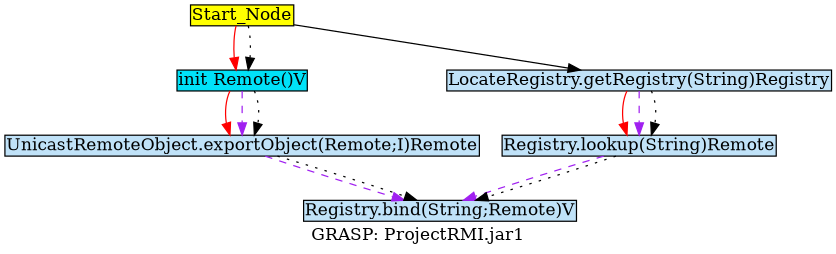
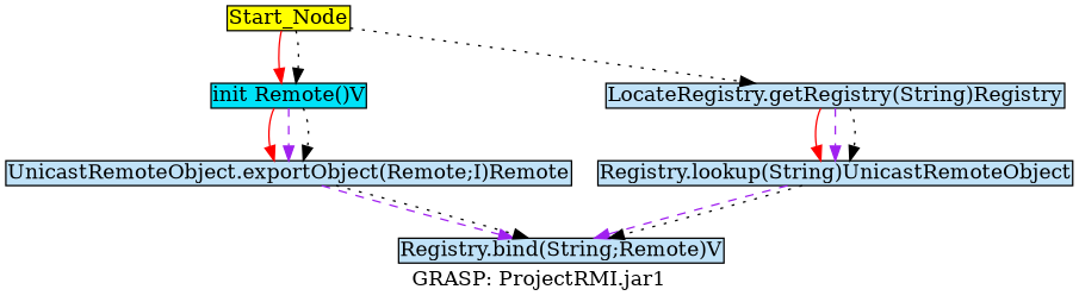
  digraph {
    label="GRASP: ProjectRMI.jar1"
    node [fillcolor="#c0e2f8" margin=0.02 shape=box style=filled]
    edge [color=black style=dotted]
    Start_Node [fillcolor=yellow height=0 width=0]
    "init Remote()V" [fillcolor="#00e2f8" height=0 width=0]
    "LocateRegistry.getRegistry(String)Registry" [height=0 width=0]
    "UnicastRemoteObject.exportObject(Remote;I)Remote" [height=0 width=0]
-   "Registry.lookup(String)Remote" [height=0 width=0]
+   "Registry.lookup(String)Remote" [height=0 width=0 label="Registry.lookup(String)UnicastRemoteObject"]
    "Registry.bind(String;Remote)V" [height=0 width=0]
    Start_Node -> "init Remote()V" [color=red style=solid]
    Start_Node -> "init Remote()V"
-   Start_Node -> "LocateRegistry.getRegistry(String)Registry" [style=solid]
+   Start_Node -> "LocateRegistry.getRegistry(String)Registry"
    "init Remote()V" -> "UnicastRemoteObject.exportObject(Remote;I)Remote" [color=red style=solid]
    "init Remote()V" -> "UnicastRemoteObject.exportObject(Remote;I)Remote" [color=purple style=dashed]
    "init Remote()V" -> "UnicastRemoteObject.exportObject(Remote;I)Remote"
    "LocateRegistry.getRegistry(String)Registry" -> "Registry.lookup(String)Remote" [color=red style=solid]
    "LocateRegistry.getRegistry(String)Registry" -> "Registry.lookup(String)Remote" [color=purple style=dashed]
    "LocateRegistry.getRegistry(String)Registry" -> "Registry.lookup(String)Remote"
    "UnicastRemoteObject.exportObject(Remote;I)Remote" -> "Registry.bind(String;Remote)V" [color=purple style=dashed]
    "UnicastRemoteObject.exportObject(Remote;I)Remote" -> "Registry.bind(String;Remote)V"
    "Registry.lookup(String)Remote" -> "Registry.bind(String;Remote)V" [color=purple style=dashed]
    "Registry.lookup(String)Remote" -> "Registry.bind(String;Remote)V"
  }
